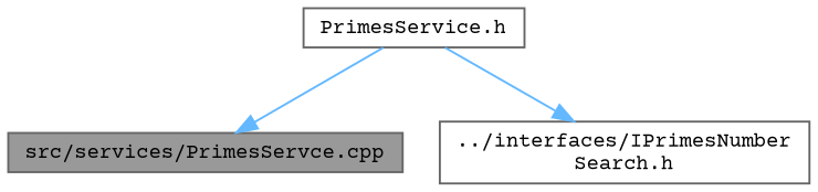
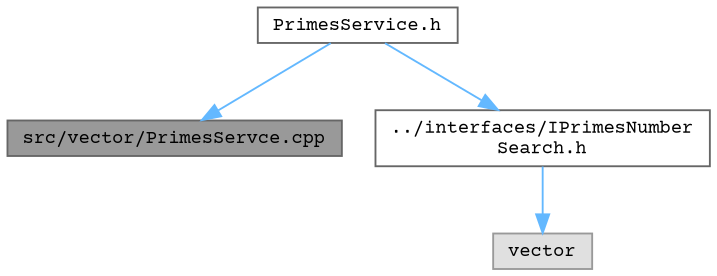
  digraph {
    fontname="Courier Prime"
    node [color=grey40 fillcolor=white fontname="Courier Prime" fontsize=10 shape=box style=filled]
    edge [color=steelblue1 fontname="Courier Prime" fontsize=10 labelfontname=Helvetica labelfontsize=10 style=solid]
-   n1 [color=gray40 fillcolor=grey60 fontcolor=black height=0.2 label="src/services/PrimesServce.cpp" width=0.4]
+   n1 [color=gray40 fillcolor=grey60 fontcolor=black height=0.2 label="src/vector/PrimesServce.cpp" width=0.4]
    n2 [height=0.2 label="PrimesService.h" width=0.4]
    n3 [height=0.2 label="../interfaces/IPrimesNumber\lSearch.h" width=0.4]
+   n4 [color=grey60 fillcolor="#E0E0E0" height=0.2 label=vector width=0.4]
    n2 -> n1
    n2 -> n3
+   n3 -> n4
  }
